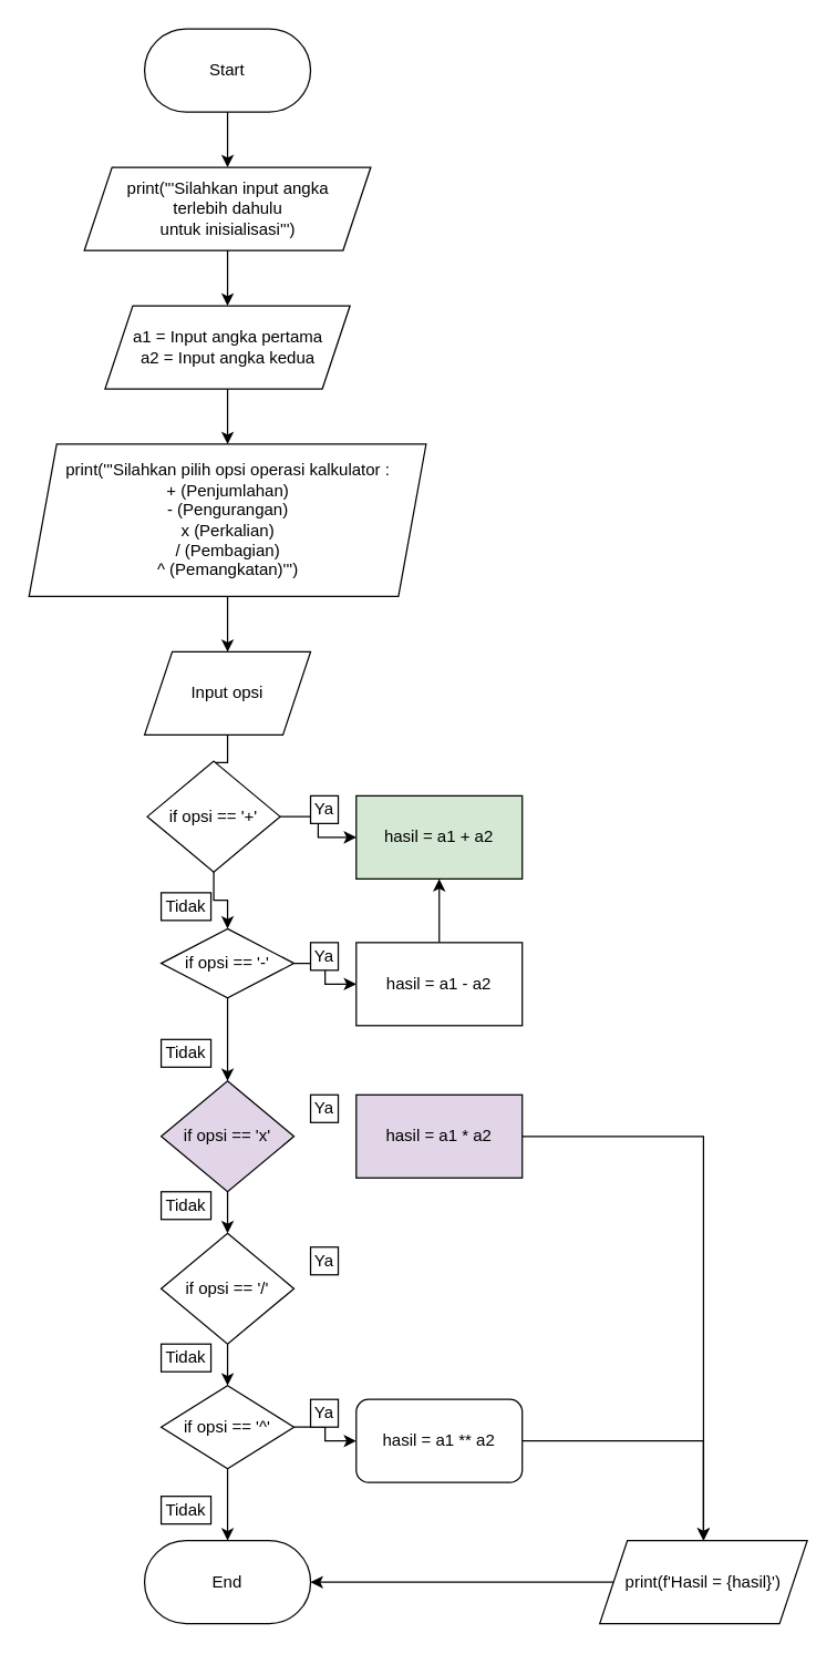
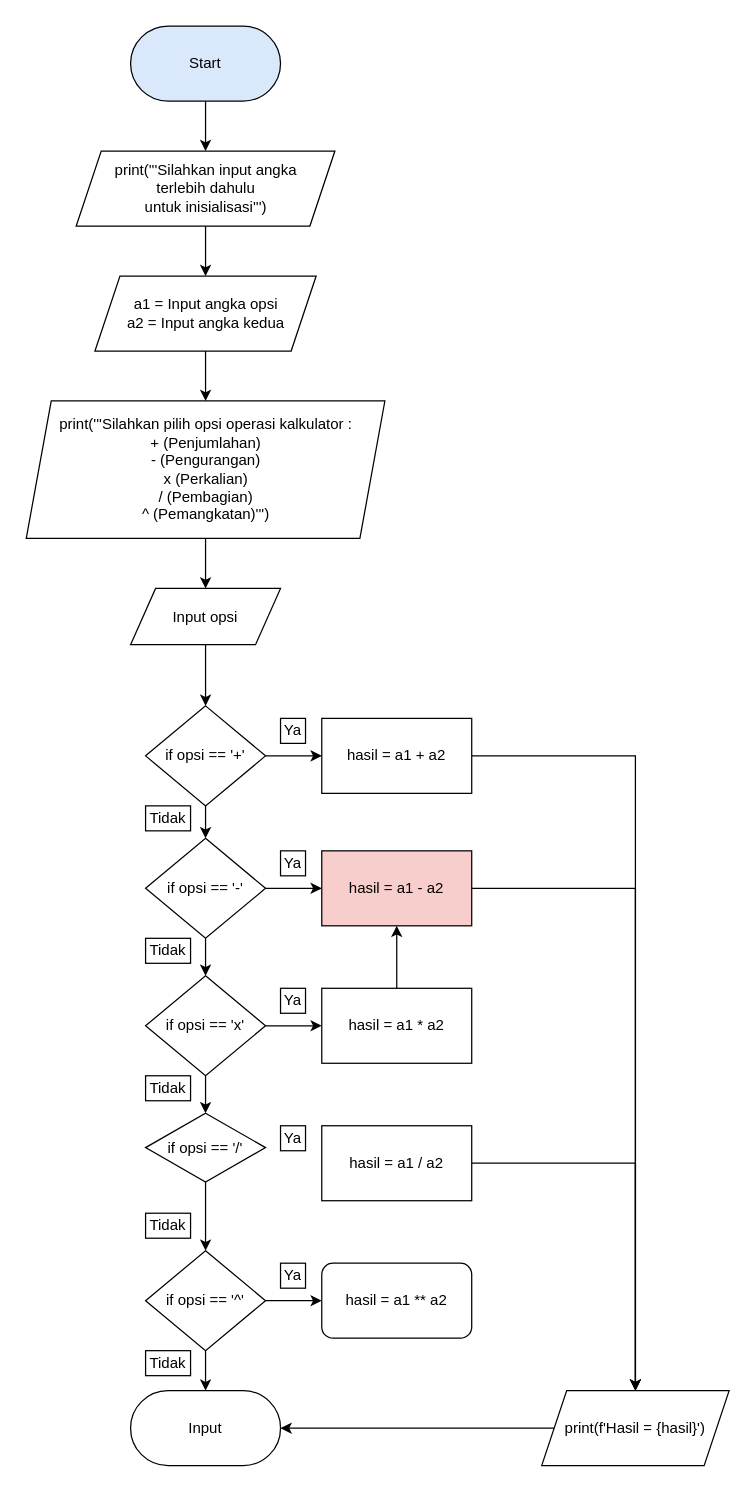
  <mxCell id="0" />
  <mxCell id="1" parent="0" />
  <mxCell id="2" value="" style="edgeStyle=orthogonalEdgeStyle;rounded=0;orthogonalLoop=1;jettySize=auto;html=1;" edge="1" parent="1" source="3" target="7"><mxGeometry relative="1" as="geometry" /></mxCell>
- <mxCell id="3" value="Start" style="rounded=1;whiteSpace=wrap;html=1;arcSize=50;" vertex="1" parent="1"><mxGeometry x="104" y="20" width="120" height="60" as="geometry" /></mxCell>
+ <mxCell id="3" value="Start" style="rounded=1;whiteSpace=wrap;html=1;arcSize=50;fillColor=#dae8fc;" vertex="1" parent="1"><mxGeometry x="104" y="20" width="120" height="60" as="geometry" /></mxCell>
  <mxCell id="4" value="" style="edgeStyle=orthogonalEdgeStyle;rounded=0;orthogonalLoop=1;jettySize=auto;html=1;" edge="1" parent="1" source="5" target="9"><mxGeometry relative="1" as="geometry" /></mxCell>
- <mxCell id="5" value="a1 = Input angka pertama&lt;br&gt;a2 = Input angka kedua" style="shape=parallelogram;perimeter=parallelogramPerimeter;whiteSpace=wrap;html=1;fixedSize=1;" vertex="1" parent="1"><mxGeometry x="75.5" y="220" width="177" height="60" as="geometry" /></mxCell>
+ <mxCell id="5" value="a1 = Input angka opsi&lt;br&gt;a2 = Input angka kedua" style="shape=parallelogram;perimeter=parallelogramPerimeter;whiteSpace=wrap;html=1;fixedSize=1;" vertex="1" parent="1"><mxGeometry x="75.5" y="220" width="177" height="60" as="geometry" /></mxCell>
  <mxCell id="6" value="" style="edgeStyle=orthogonalEdgeStyle;rounded=0;orthogonalLoop=1;jettySize=auto;html=1;" edge="1" parent="1" source="7" target="5"><mxGeometry relative="1" as="geometry" /></mxCell>
  <mxCell id="7" value="print('''Silahkan input angka&lt;br&gt;terlebih dahulu&lt;br&gt;untuk inisialisasi''')" style="shape=parallelogram;perimeter=parallelogramPerimeter;whiteSpace=wrap;html=1;fixedSize=1;" vertex="1" parent="1"><mxGeometry x="60.5" y="120" width="207" height="60" as="geometry" /></mxCell>
  <mxCell id="8" value="" style="edgeStyle=orthogonalEdgeStyle;rounded=0;orthogonalLoop=1;jettySize=auto;html=1;" edge="1" parent="1" source="9" target="11"><mxGeometry relative="1" as="geometry" /></mxCell>
  <mxCell id="9" value="&lt;div&gt;print('''Silahkan pilih opsi operasi kalkulator :&lt;/div&gt;&lt;div&gt;+ (Penjumlahan)&lt;/div&gt;&lt;div&gt;- (Pengurangan)&lt;/div&gt;&lt;div&gt;x (Perkalian)&lt;/div&gt;&lt;div&gt;/ (Pembagian)&lt;/div&gt;&lt;div&gt;^ (Pemangkatan)''')&lt;/div&gt;" style="shape=parallelogram;perimeter=parallelogramPerimeter;whiteSpace=wrap;html=1;fixedSize=1;" vertex="1" parent="1"><mxGeometry x="20.5" y="320" width="287" height="110" as="geometry" /></mxCell>
  <mxCell id="10" value="" style="edgeStyle=orthogonalEdgeStyle;rounded=0;orthogonalLoop=1;jettySize=auto;html=1;" edge="1" parent="1" source="11" target="14"><mxGeometry relative="1" as="geometry" /></mxCell>
- <mxCell id="11" value="Input opsi" style="shape=parallelogram;perimeter=parallelogramPerimeter;whiteSpace=wrap;html=1;fixedSize=1;" vertex="1" parent="1"><mxGeometry x="104" y="470" width="120" height="60" as="geometry" /></mxCell>
+ <mxCell id="11" value="Input opsi" style="shape=parallelogram;perimeter=parallelogramPerimeter;whiteSpace=wrap;html=1;fixedSize=1;" vertex="1" parent="1"><mxGeometry x="104" y="470" width="120" height="45" as="geometry" /></mxCell>
  <mxCell id="12" value="" style="edgeStyle=orthogonalEdgeStyle;rounded=0;orthogonalLoop=1;jettySize=auto;html=1;" edge="1" parent="1" source="14" target="16"><mxGeometry relative="1" as="geometry" /></mxCell>
  <mxCell id="13" value="" style="edgeStyle=orthogonalEdgeStyle;rounded=0;orthogonalLoop=1;jettySize=auto;html=1;" edge="1" parent="1" source="14" target="19"><mxGeometry relative="1" as="geometry" /></mxCell>
- <mxCell id="14" value="if opsi == '+'" style="rhombus;whiteSpace=wrap;html=1;" vertex="1" parent="1"><mxGeometry x="106" y="549" width="96" height="80" as="geometry" /></mxCell>
- <mxCell id="16" value="hasil = a1 + a2" style="rounded=0;whiteSpace=wrap;html=1;fillColor=#d5e8d4;" vertex="1" parent="1"><mxGeometry x="257" y="574" width="120" height="60" as="geometry" /></mxCell>
+ <mxCell id="14" value="if opsi == '+'" style="rhombus;whiteSpace=wrap;html=1;" vertex="1" parent="1"><mxGeometry x="116" y="564" width="96" height="80" as="geometry" /></mxCell>
+ <mxCell id="15" style="edgeStyle=orthogonalEdgeStyle;rounded=0;orthogonalLoop=1;jettySize=auto;html=1;entryX=0.5;entryY=0;entryDx=0;entryDy=0;" edge="1" parent="1" source="16" target="38"><mxGeometry relative="1" as="geometry" /></mxCell>
+ <mxCell id="16" value="hasil = a1 + a2" style="rounded=0;whiteSpace=wrap;html=1;" vertex="1" parent="1"><mxGeometry x="257" y="574" width="120" height="60" as="geometry" /></mxCell>
  <mxCell id="17" value="" style="edgeStyle=orthogonalEdgeStyle;rounded=0;orthogonalLoop=1;jettySize=auto;html=1;" edge="1" parent="1" source="19" target="22"><mxGeometry relative="1" as="geometry" /></mxCell>
  <mxCell id="18" value="" style="edgeStyle=orthogonalEdgeStyle;rounded=0;orthogonalLoop=1;jettySize=auto;html=1;" edge="1" parent="1" source="19" target="29"><mxGeometry relative="1" as="geometry" /></mxCell>
- <mxCell id="19" value="if opsi == '-'" style="rhombus;whiteSpace=wrap;html=1;" vertex="1" parent="1"><mxGeometry x="116" y="670" width="96" height="50" as="geometry" /></mxCell>
+ <mxCell id="19" value="if opsi == '-'" style="rhombus;whiteSpace=wrap;html=1;" vertex="1" parent="1"><mxGeometry x="116" y="670" width="96" height="80" as="geometry" /></mxCell>
  <mxCell id="20" value="" style="edgeStyle=orthogonalEdgeStyle;rounded=0;orthogonalLoop=1;jettySize=auto;html=1;" edge="1" parent="1" source="22" target="24"><mxGeometry relative="1" as="geometry" /></mxCell>
- <mxCell id="22" value="if opsi == 'x'" style="rhombus;whiteSpace=wrap;html=1;fillColor=#e1d5e7;" vertex="1" parent="1"><mxGeometry x="116" y="780" width="96" height="80" as="geometry" /></mxCell>
+ <mxCell id="21" value="" style="edgeStyle=orthogonalEdgeStyle;rounded=0;orthogonalLoop=1;jettySize=auto;html=1;" edge="1" parent="1" source="22" target="31"><mxGeometry relative="1" as="geometry" /></mxCell>
+ <mxCell id="22" value="if opsi == 'x'" style="rhombus;whiteSpace=wrap;html=1;" vertex="1" parent="1"><mxGeometry x="116" y="780" width="96" height="80" as="geometry" /></mxCell>
  <mxCell id="23" value="" style="edgeStyle=orthogonalEdgeStyle;rounded=0;orthogonalLoop=1;jettySize=auto;html=1;" edge="1" parent="1" source="24" target="27"><mxGeometry relative="1" as="geometry" /></mxCell>
- <mxCell id="24" value="if opsi == '/'" style="rhombus;whiteSpace=wrap;html=1;" vertex="1" parent="1"><mxGeometry x="116" y="890" width="96" height="80" as="geometry" /></mxCell>
+ <mxCell id="24" value="if opsi == '/'" style="rhombus;whiteSpace=wrap;html=1;" vertex="1" parent="1"><mxGeometry x="116" y="890" width="96" height="55" as="geometry" /></mxCell>
  <mxCell id="25" value="" style="edgeStyle=orthogonalEdgeStyle;rounded=0;orthogonalLoop=1;jettySize=auto;html=1;" edge="1" parent="1" source="27" target="35"><mxGeometry relative="1" as="geometry" /></mxCell>
  <mxCell id="26" value="" style="edgeStyle=orthogonalEdgeStyle;rounded=0;orthogonalLoop=1;jettySize=auto;html=1;" edge="1" parent="1" source="27" target="36"><mxGeometry relative="1" as="geometry" /></mxCell>
- <mxCell id="27" value="if opsi == '^'" style="rhombus;whiteSpace=wrap;html=1;" vertex="1" parent="1"><mxGeometry x="116" y="1000" width="96" height="60" as="geometry" /></mxCell>
- <mxCell id="28" style="edgeStyle=orthogonalEdgeStyle;rounded=0;orthogonalLoop=1;jettySize=auto;html=1;" edge="1" parent="1" source="29" target="16"><mxGeometry relative="1" as="geometry" /></mxCell>
- <mxCell id="29" value="hasil = a1 - a2" style="rounded=0;whiteSpace=wrap;html=1;" vertex="1" parent="1"><mxGeometry x="257" y="680" width="120" height="60" as="geometry" /></mxCell>
- <mxCell id="30" style="edgeStyle=orthogonalEdgeStyle;rounded=0;orthogonalLoop=1;jettySize=auto;html=1;entryX=0.5;entryY=0;entryDx=0;entryDy=0;" edge="1" parent="1" source="31" target="38"><mxGeometry relative="1" as="geometry" /></mxCell>
- <mxCell id="31" value="hasil = a1 * a2" style="rounded=0;whiteSpace=wrap;html=1;fillColor=#e1d5e7;" vertex="1" parent="1"><mxGeometry x="257" y="790" width="120" height="60" as="geometry" /></mxCell>
- <mxCell id="34" style="edgeStyle=orthogonalEdgeStyle;rounded=0;orthogonalLoop=1;jettySize=auto;html=1;entryX=0.5;entryY=0;entryDx=0;entryDy=0;" edge="1" parent="1" source="35" target="38"><mxGeometry relative="1" as="geometry" /></mxCell>
+ <mxCell id="27" value="if opsi == '^'" style="rhombus;whiteSpace=wrap;html=1;" vertex="1" parent="1"><mxGeometry x="116" y="1000" width="96" height="80" as="geometry" /></mxCell>
+ <mxCell id="28" style="edgeStyle=orthogonalEdgeStyle;rounded=0;orthogonalLoop=1;jettySize=auto;html=1;entryX=0.5;entryY=0;entryDx=0;entryDy=0;" edge="1" parent="1" source="29" target="38"><mxGeometry relative="1" as="geometry" /></mxCell>
+ <mxCell id="29" value="hasil = a1 - a2" style="rounded=0;whiteSpace=wrap;html=1;fillColor=#f8cecc;" vertex="1" parent="1"><mxGeometry x="257" y="680" width="120" height="60" as="geometry" /></mxCell>
+ <mxCell id="30" style="edgeStyle=orthogonalEdgeStyle;rounded=0;orthogonalLoop=1;jettySize=auto;html=1;" edge="1" parent="1" source="31" target="29"><mxGeometry relative="1" as="geometry" /></mxCell>
+ <mxCell id="31" value="hasil = a1 * a2" style="rounded=0;whiteSpace=wrap;html=1;" vertex="1" parent="1"><mxGeometry x="257" y="790" width="120" height="60" as="geometry" /></mxCell>
+ <mxCell id="32" style="edgeStyle=orthogonalEdgeStyle;rounded=0;orthogonalLoop=1;jettySize=auto;html=1;entryX=0.5;entryY=0;entryDx=0;entryDy=0;" edge="1" parent="1" source="33" target="38"><mxGeometry relative="1" as="geometry" /></mxCell>
+ <mxCell id="33" value="hasil = a1 / a2" style="rounded=0;whiteSpace=wrap;html=1;" vertex="1" parent="1"><mxGeometry x="257" y="900" width="120" height="60" as="geometry" /></mxCell>
  <mxCell id="35" value="hasil = a1 ** a2" style="whiteSpace=wrap;html=1;rounded=1;" vertex="1" parent="1"><mxGeometry x="257" y="1010" width="120" height="60" as="geometry" /></mxCell>
- <mxCell id="36" value="End" style="rounded=1;whiteSpace=wrap;html=1;arcSize=50;" vertex="1" parent="1"><mxGeometry x="104" y="1112" width="120" height="60" as="geometry" /></mxCell>
+ <mxCell id="36" value="Input" style="rounded=1;whiteSpace=wrap;html=1;arcSize=50;" vertex="1" parent="1"><mxGeometry x="104" y="1112" width="120" height="60" as="geometry" /></mxCell>
  <mxCell id="37" style="edgeStyle=orthogonalEdgeStyle;rounded=0;orthogonalLoop=1;jettySize=auto;html=1;entryX=1;entryY=0.5;entryDx=0;entryDy=0;" edge="1" parent="1" source="38" target="36"><mxGeometry relative="1" as="geometry" /></mxCell>
  <mxCell id="38" value="print(f'Hasil = {hasil}')" style="shape=parallelogram;perimeter=parallelogramPerimeter;whiteSpace=wrap;html=1;fixedSize=1;" vertex="1" parent="1"><mxGeometry x="433" y="1112" width="150" height="60" as="geometry" /></mxCell>
  <mxCell id="39" value="Ya" style="rounded=0;whiteSpace=wrap;html=1;" vertex="1" parent="1"><mxGeometry x="224" y="574" width="20" height="20" as="geometry" /></mxCell>
  <mxCell id="40" value="Tidak" style="rounded=0;whiteSpace=wrap;html=1;" vertex="1" parent="1"><mxGeometry x="116" y="644" width="36" height="20" as="geometry" /></mxCell>
  <mxCell id="41" value="Ya" style="rounded=0;whiteSpace=wrap;html=1;" vertex="1" parent="1"><mxGeometry x="224" y="680" width="20" height="20" as="geometry" /></mxCell>
  <mxCell id="42" value="Ya" style="rounded=0;whiteSpace=wrap;html=1;" vertex="1" parent="1"><mxGeometry x="224" y="790" width="20" height="20" as="geometry" /></mxCell>
  <mxCell id="43" value="Ya" style="rounded=0;whiteSpace=wrap;html=1;" vertex="1" parent="1"><mxGeometry x="224" y="900" width="20" height="20" as="geometry" /></mxCell>
  <mxCell id="44" value="Ya" style="rounded=0;whiteSpace=wrap;html=1;" vertex="1" parent="1"><mxGeometry x="224" y="1010" width="20" height="20" as="geometry" /></mxCell>
  <mxCell id="45" value="Tidak" style="rounded=0;whiteSpace=wrap;html=1;" vertex="1" parent="1"><mxGeometry x="116" y="750" width="36" height="20" as="geometry" /></mxCell>
  <mxCell id="46" value="Tidak" style="rounded=0;whiteSpace=wrap;html=1;" vertex="1" parent="1"><mxGeometry x="116" y="860" width="36" height="20" as="geometry" /></mxCell>
  <mxCell id="47" value="Tidak" style="rounded=0;whiteSpace=wrap;html=1;" vertex="1" parent="1"><mxGeometry x="116" y="970" width="36" height="20" as="geometry" /></mxCell>
  <mxCell id="48" value="Tidak" style="rounded=0;whiteSpace=wrap;html=1;" vertex="1" parent="1"><mxGeometry x="116" y="1080" width="36" height="20" as="geometry" /></mxCell>
